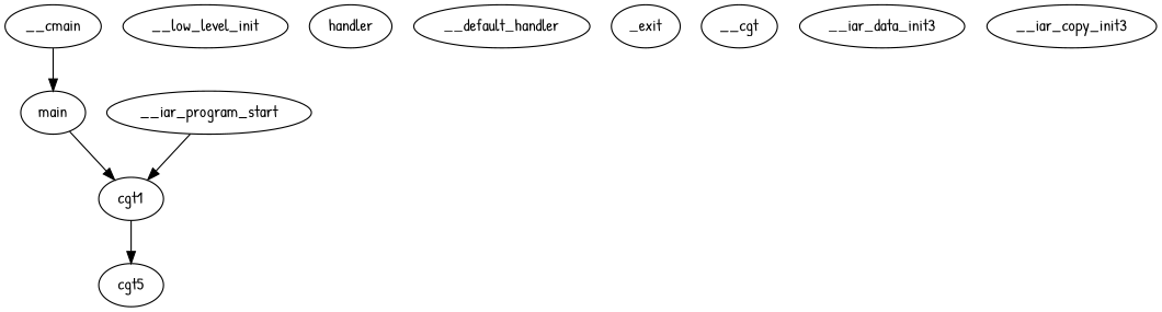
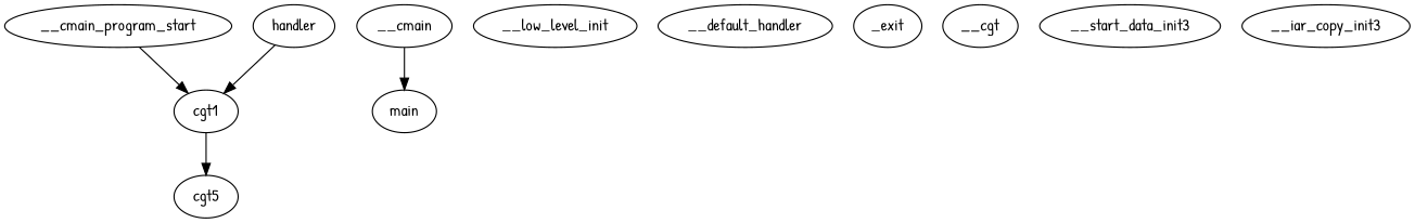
  digraph {
    fontname="Patrick Hand"
    node [fontname="Patrick Hand"]
    edge [fontname="Patrick Hand"]
    n1 [label=cgt1]
    n2 [label=cgt5]
    n3 [label=main]
-   n4 [label=__iar_program_start]
+   n4 [label=__cmain_program_start]
    n5 [label=__cmain]
    n6 [label=__low_level_init]
    n7 [label=handler]
    n8 [label=__default_handler]
    n9 [label=_exit]
    n10 [label=__cgt]
-   n11 [label=__iar_data_init3]
+   n11 [label=__start_data_init3]
    n12 [label=__iar_copy_init3]
    n1 -> n2
-   n3 -> n1
+   n7 -> n1
    n4 -> n1
    n5 -> n3
  }
